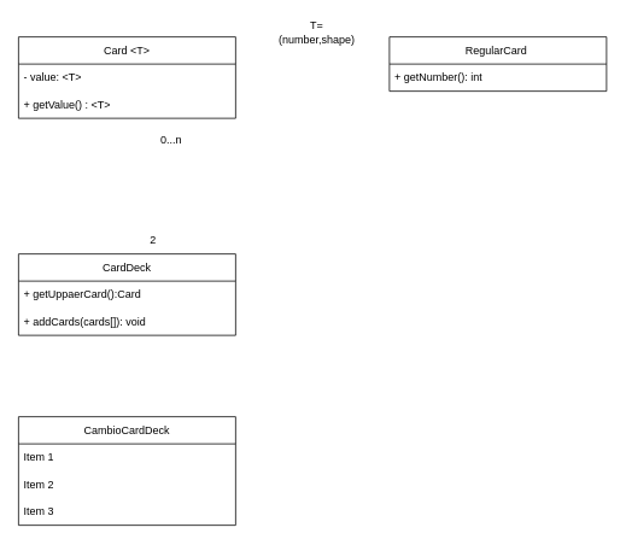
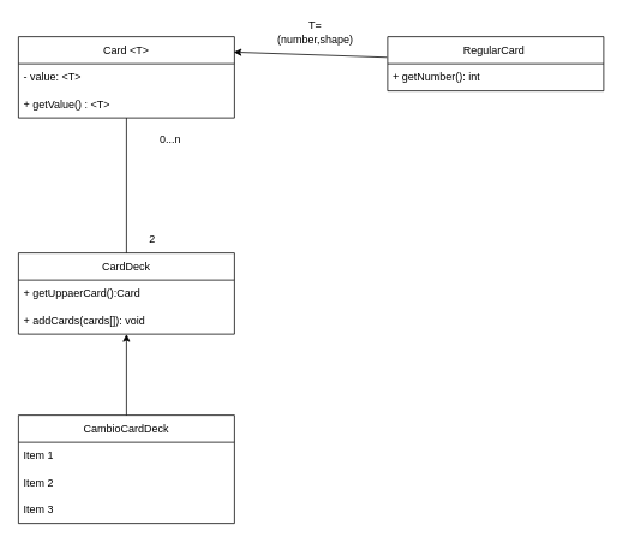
  <mxCell id="0" />
  <mxCell id="1" parent="0" />
  <mxCell id="2" value="Card &amp;lt;T&amp;gt;" style="swimlane;fontStyle=0;childLayout=stackLayout;horizontal=1;startSize=30;horizontalStack=0;resizeParent=1;resizeParentMax=0;resizeLast=0;collapsible=1;marginBottom=0;whiteSpace=wrap;html=1;" vertex="1" parent="1"><mxGeometry x="20" y="40" width="240" height="90" as="geometry" /></mxCell>
  <mxCell id="3" value="- value: &amp;lt;T&amp;gt;" style="text;strokeColor=none;fillColor=none;align=left;verticalAlign=middle;spacingLeft=4;spacingRight=4;overflow=hidden;points=[[0,0.5],[1,0.5]];portConstraint=eastwest;rotatable=0;whiteSpace=wrap;html=1;" vertex="1" parent="2"><mxGeometry y="30" width="240" height="30" as="geometry" /></mxCell>
  <mxCell id="4" value="+ getValue() : &amp;lt;T&amp;gt;" style="text;strokeColor=none;fillColor=none;align=left;verticalAlign=middle;spacingLeft=4;spacingRight=4;overflow=hidden;points=[[0,0.5],[1,0.5]];portConstraint=eastwest;rotatable=0;whiteSpace=wrap;html=1;" vertex="1" parent="2"><mxGeometry y="60" width="240" height="30" as="geometry" /></mxCell>
  <mxCell id="5" value="CardDeck" style="swimlane;fontStyle=0;childLayout=stackLayout;horizontal=1;startSize=30;horizontalStack=0;resizeParent=1;resizeParentMax=0;resizeLast=0;collapsible=1;marginBottom=0;whiteSpace=wrap;html=1;" vertex="1" parent="1"><mxGeometry x="20" y="280" width="240" height="90" as="geometry" /></mxCell>
  <mxCell id="6" value="+ getUppaerCard():Card" style="text;strokeColor=none;fillColor=none;align=left;verticalAlign=middle;spacingLeft=4;spacingRight=4;overflow=hidden;points=[[0,0.5],[1,0.5]];portConstraint=eastwest;rotatable=0;whiteSpace=wrap;html=1;" vertex="1" parent="5"><mxGeometry y="30" width="240" height="30" as="geometry" /></mxCell>
  <mxCell id="7" value="+ addCards(cards[]): void" style="text;strokeColor=none;fillColor=none;align=left;verticalAlign=middle;spacingLeft=4;spacingRight=4;overflow=hidden;points=[[0,0.5],[1,0.5]];portConstraint=eastwest;rotatable=0;whiteSpace=wrap;html=1;" vertex="1" parent="5"><mxGeometry y="60" width="240" height="30" as="geometry" /></mxCell>
  <mxCell id="8" value="CambioCardDeck" style="swimlane;fontStyle=0;childLayout=stackLayout;horizontal=1;startSize=30;horizontalStack=0;resizeParent=1;resizeParentMax=0;resizeLast=0;collapsible=1;marginBottom=0;whiteSpace=wrap;html=1;" vertex="1" parent="1"><mxGeometry x="20" y="460" width="240" height="120" as="geometry" /></mxCell>
  <mxCell id="9" value="Item 1" style="text;strokeColor=none;fillColor=none;align=left;verticalAlign=middle;spacingLeft=4;spacingRight=4;overflow=hidden;points=[[0,0.5],[1,0.5]];portConstraint=eastwest;rotatable=0;whiteSpace=wrap;html=1;" vertex="1" parent="8"><mxGeometry y="30" width="240" height="30" as="geometry" /></mxCell>
  <mxCell id="10" value="Item 2" style="text;strokeColor=none;fillColor=none;align=left;verticalAlign=middle;spacingLeft=4;spacingRight=4;overflow=hidden;points=[[0,0.5],[1,0.5]];portConstraint=eastwest;rotatable=0;whiteSpace=wrap;html=1;" vertex="1" parent="8"><mxGeometry y="60" width="240" height="30" as="geometry" /></mxCell>
  <mxCell id="11" value="Item 3" style="text;strokeColor=none;fillColor=none;align=left;verticalAlign=middle;spacingLeft=4;spacingRight=4;overflow=hidden;points=[[0,0.5],[1,0.5]];portConstraint=eastwest;rotatable=0;whiteSpace=wrap;html=1;" vertex="1" parent="8"><mxGeometry y="90" width="240" height="30" as="geometry" /></mxCell>
+ <mxCell id="12" value="" style="endArrow=classic;html=1;rounded=0;" edge="1" parent="1" source="8" target="5"><mxGeometry width="50" height="50" relative="1" as="geometry"><mxPoint x="70" y="410" as="sourcePoint" /><mxPoint x="145.92" y="400.33" as="targetPoint" /></mxGeometry></mxCell>
+ <mxCell id="13" value="" style="endArrow=none;html=1;rounded=0;" edge="1" parent="1" source="5" target="2"><mxGeometry width="50" height="50" relative="1" as="geometry"><mxPoint x="40" y="320" as="sourcePoint" /><mxPoint x="138.56" y="159.07" as="targetPoint" /></mxGeometry></mxCell>
  <mxCell id="14" value="0...n" style="text;html=1;align=center;verticalAlign=middle;whiteSpace=wrap;rounded=0;" vertex="1" parent="1"><mxGeometry x="159" y="139" width="60" height="30" as="geometry" /></mxCell>
  <mxCell id="15" value="2" style="text;html=1;align=center;verticalAlign=middle;whiteSpace=wrap;rounded=0;" vertex="1" parent="1"><mxGeometry x="139" y="250" width="60" height="30" as="geometry" /></mxCell>
  <mxCell id="16" value="RegularCard&amp;nbsp;" style="swimlane;fontStyle=0;childLayout=stackLayout;horizontal=1;startSize=30;horizontalStack=0;resizeParent=1;resizeParentMax=0;resizeLast=0;collapsible=1;marginBottom=0;whiteSpace=wrap;html=1;" vertex="1" parent="1"><mxGeometry x="430" y="40" width="240" height="60" as="geometry" /></mxCell>
  <mxCell id="17" value="+ getNumber(): int" style="text;strokeColor=none;fillColor=none;align=left;verticalAlign=middle;spacingLeft=4;spacingRight=4;overflow=hidden;points=[[0,0.5],[1,0.5]];portConstraint=eastwest;rotatable=0;whiteSpace=wrap;html=1;" vertex="1" parent="16"><mxGeometry y="30" width="240" height="30" as="geometry" /></mxCell>
+ <mxCell id="18" value="" style="endArrow=classic;html=1;rounded=0;entryX=0.997;entryY=0.189;entryDx=0;entryDy=0;exitX=-0.003;exitY=0.381;exitDx=0;exitDy=0;exitPerimeter=0;entryPerimeter=0;" edge="1" parent="1" source="16" target="2"><mxGeometry width="50" height="50" relative="1" as="geometry"><mxPoint x="420" y="85" as="sourcePoint" /><mxPoint x="420" y="75" as="targetPoint" /></mxGeometry></mxCell>
  <mxCell id="19" value="T=(number,shape)" style="text;html=1;align=center;verticalAlign=middle;whiteSpace=wrap;rounded=0;" vertex="1" parent="1"><mxGeometry x="320" y="20" width="60" height="30" as="geometry" /></mxCell>
